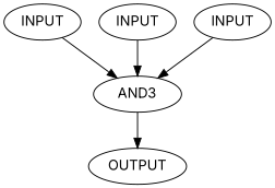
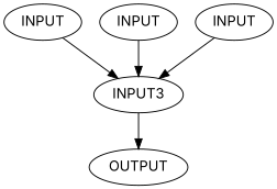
  digraph {
    fontname=Inter
    node [fontname=Inter]
    edge [fontname=Inter]
    n1 [label=INPUT]
-   n2 [label=AND3]
+   n2 [label=INPUT3]
    n3 [label=INPUT]
    n4 [label=INPUT]
    n5 [label=OUTPUT]
    n1 -> n2
    n2 -> n5
    n3 -> n2
    n4 -> n2
  }
